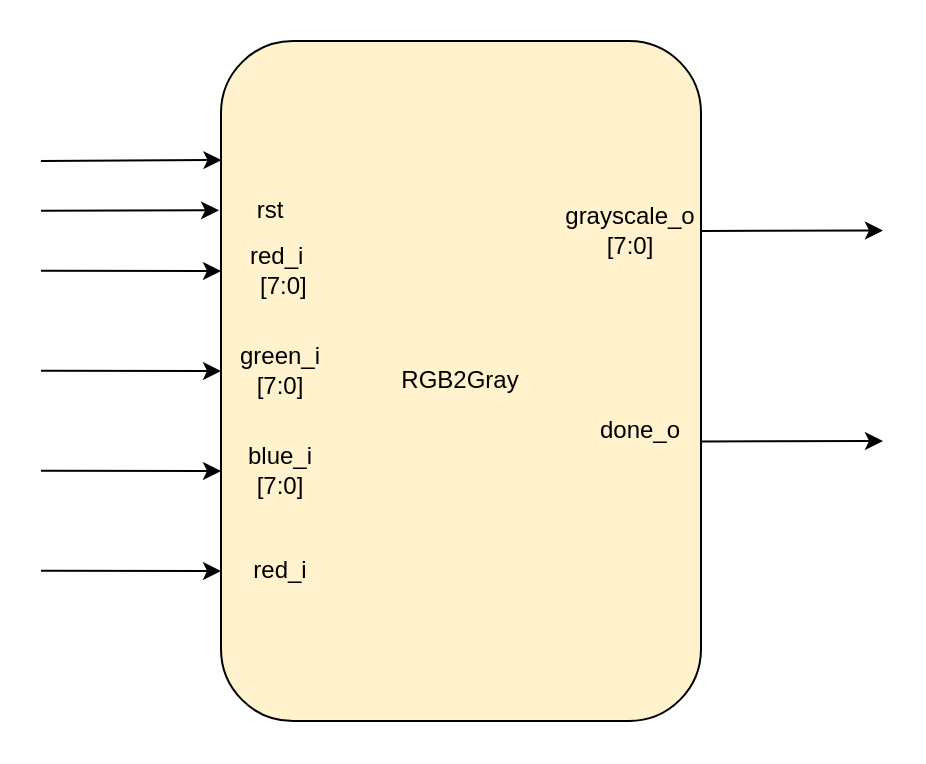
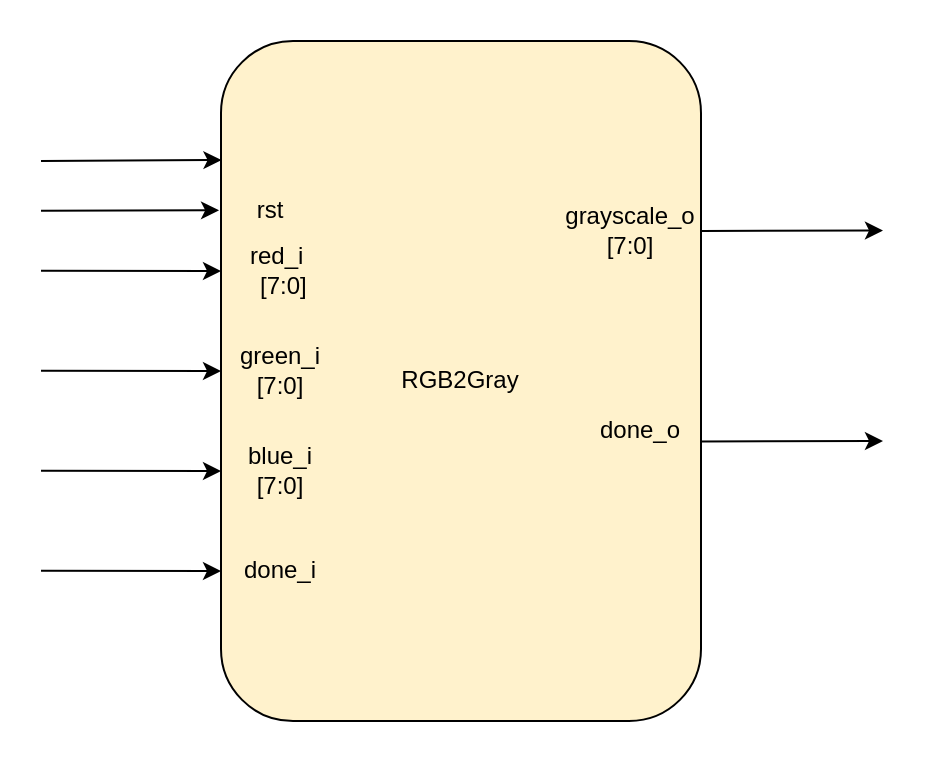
  <mxCell id="0" />
  <mxCell id="1" parent="0" />
  <mxCell id="2" value="RGB2Gray" style="rounded=1;whiteSpace=wrap;html=1;fillColor=#fff2cc;" vertex="1" parent="1"><mxGeometry x="110" y="20" width="240" height="340" as="geometry" /></mxCell>
  <mxCell id="3" value="red_i&amp;nbsp; &amp;nbsp;[7:0]" style="text;html=1;align=center;verticalAlign=middle;whiteSpace=wrap;rounded=0;" vertex="1" parent="1"><mxGeometry x="110" y="120" width="60" height="30" as="geometry" /></mxCell>
  <mxCell id="4" value="blue_i [7:0]" style="text;html=1;align=center;verticalAlign=middle;whiteSpace=wrap;rounded=0;" vertex="1" parent="1"><mxGeometry x="110" y="220" width="60" height="30" as="geometry" /></mxCell>
  <mxCell id="5" value="green_i [7:0]" style="text;html=1;align=center;verticalAlign=middle;whiteSpace=wrap;rounded=0;" vertex="1" parent="1"><mxGeometry x="110" y="170" width="60" height="30" as="geometry" /></mxCell>
  <mxCell id="6" value="rst" style="text;html=1;align=center;verticalAlign=middle;whiteSpace=wrap;rounded=0;" vertex="1" parent="1"><mxGeometry x="110" y="90" width="50" height="30" as="geometry" /></mxCell>
- <mxCell id="7" value="red_i" style="text;html=1;align=center;verticalAlign=middle;whiteSpace=wrap;rounded=0;" vertex="1" parent="1"><mxGeometry x="110" y="270" width="60" height="30" as="geometry" /></mxCell>
+ <mxCell id="7" value="done_i" style="text;html=1;align=center;verticalAlign=middle;whiteSpace=wrap;rounded=0;" vertex="1" parent="1"><mxGeometry x="110" y="270" width="60" height="30" as="geometry" /></mxCell>
  <mxCell id="8" value="" style="endArrow=classic;html=1;rounded=0;entryX=-0.004;entryY=0.249;entryDx=0;entryDy=0;entryPerimeter=0;" edge="1" parent="1" target="2"><mxGeometry width="50" height="50" relative="1" as="geometry"><mxPoint x="20" y="104.88" as="sourcePoint" /><mxPoint x="111" y="104.88" as="targetPoint" /></mxGeometry></mxCell>
  <mxCell id="9" value="" style="endArrow=classic;html=1;rounded=0;entryX=0;entryY=0.5;entryDx=0;entryDy=0;" edge="1" parent="1"><mxGeometry width="50" height="50" relative="1" as="geometry"><mxPoint x="20" y="134.88" as="sourcePoint" /><mxPoint x="110" y="135" as="targetPoint" /></mxGeometry></mxCell>
  <mxCell id="10" value="" style="endArrow=classic;html=1;rounded=0;entryX=0;entryY=0.5;entryDx=0;entryDy=0;" edge="1" parent="1"><mxGeometry width="50" height="50" relative="1" as="geometry"><mxPoint x="20" y="184.88" as="sourcePoint" /><mxPoint x="110" y="185" as="targetPoint" /></mxGeometry></mxCell>
  <mxCell id="11" value="" style="endArrow=classic;html=1;rounded=0;entryX=0;entryY=0.5;entryDx=0;entryDy=0;" edge="1" parent="1"><mxGeometry width="50" height="50" relative="1" as="geometry"><mxPoint x="20" y="234.88" as="sourcePoint" /><mxPoint x="110" y="235" as="targetPoint" /></mxGeometry></mxCell>
  <mxCell id="12" value="" style="endArrow=classic;html=1;rounded=0;entryX=0;entryY=0.5;entryDx=0;entryDy=0;" edge="1" parent="1"><mxGeometry width="50" height="50" relative="1" as="geometry"><mxPoint x="20" y="284.88" as="sourcePoint" /><mxPoint x="110" y="285" as="targetPoint" /></mxGeometry></mxCell>
  <mxCell id="13" value="grayscale_o [7:0]" style="text;html=1;align=center;verticalAlign=middle;whiteSpace=wrap;rounded=0;" vertex="1" parent="1"><mxGeometry x="280" y="100" width="70" height="30" as="geometry" /></mxCell>
  <mxCell id="14" value="done_o" style="text;html=1;align=center;verticalAlign=middle;whiteSpace=wrap;rounded=0;" vertex="1" parent="1"><mxGeometry x="290" y="200" width="60" height="30" as="geometry" /></mxCell>
  <mxCell id="15" value="" style="endArrow=classic;html=1;rounded=0;entryX=0.012;entryY=0.66;entryDx=0;entryDy=0;entryPerimeter=0;exitX=1;exitY=0.5;exitDx=0;exitDy=0;" edge="1" parent="1" source="13"><mxGeometry width="50" height="50" relative="1" as="geometry"><mxPoint x="350" y="114.76" as="sourcePoint" /><mxPoint x="441" y="114.76" as="targetPoint" /></mxGeometry></mxCell>
  <mxCell id="16" value="" style="endArrow=classic;html=1;rounded=0;entryX=0.012;entryY=0.66;entryDx=0;entryDy=0;entryPerimeter=0;exitX=1;exitY=0.5;exitDx=0;exitDy=0;" edge="1" parent="1"><mxGeometry width="50" height="50" relative="1" as="geometry"><mxPoint x="350" y="220.24" as="sourcePoint" /><mxPoint x="441" y="220" as="targetPoint" /></mxGeometry></mxCell>
  <mxCell id="17" value="" style="endArrow=classic;html=1;rounded=0;entryX=0.001;entryY=0.175;entryDx=0;entryDy=0;entryPerimeter=0;" edge="1" parent="1" target="2"><mxGeometry width="50" height="50" relative="1" as="geometry"><mxPoint x="20" y="80" as="sourcePoint" /><mxPoint x="111" y="74" as="targetPoint" /></mxGeometry></mxCell>
